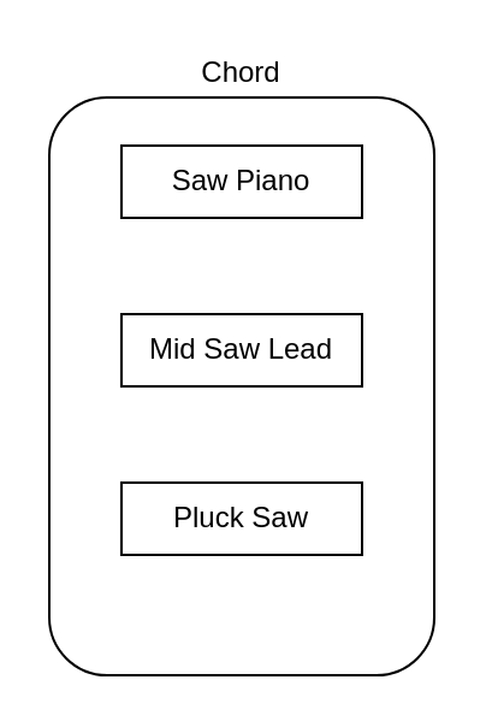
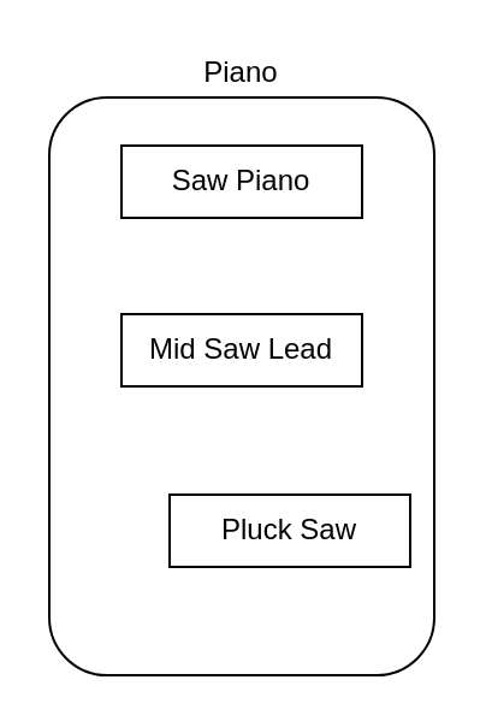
  <mxCell id="0" />
  <mxCell id="1" parent="0" />
  <mxCell id="2" value="" style="rounded=1;whiteSpace=wrap;html=1;" vertex="1" parent="1"><mxGeometry x="20" y="40" width="160" height="240" as="geometry" /></mxCell>
- <mxCell id="3" value="Chord" style="text;html=1;strokeColor=none;fillColor=none;align=center;verticalAlign=middle;whiteSpace=wrap;rounded=0;" vertex="1" parent="1"><mxGeometry x="80" y="20" width="40" height="20" as="geometry" /></mxCell>
+ <mxCell id="3" value="Piano" style="text;html=1;strokeColor=none;fillColor=none;align=center;verticalAlign=middle;whiteSpace=wrap;rounded=0;" vertex="1" parent="1"><mxGeometry x="80" y="20" width="40" height="20" as="geometry" /></mxCell>
  <mxCell id="4" value="Saw Piano" style="rounded=0;whiteSpace=wrap;html=1;" vertex="1" parent="1"><mxGeometry x="50" y="60" width="100" height="30" as="geometry" /></mxCell>
  <mxCell id="5" value="Mid Saw Lead" style="rounded=0;whiteSpace=wrap;html=1;" vertex="1" parent="1"><mxGeometry x="50" y="130" width="100" height="30" as="geometry" /></mxCell>
- <mxCell id="6" value="Pluck Saw" style="rounded=0;whiteSpace=wrap;html=1;" vertex="1" parent="1"><mxGeometry x="50" y="200" width="100" height="30" as="geometry" /></mxCell>
+ <mxCell id="6" value="Pluck Saw" style="rounded=0;whiteSpace=wrap;html=1;" vertex="1" parent="1"><mxGeometry x="70" y="205" width="100" height="30" as="geometry" /></mxCell>
